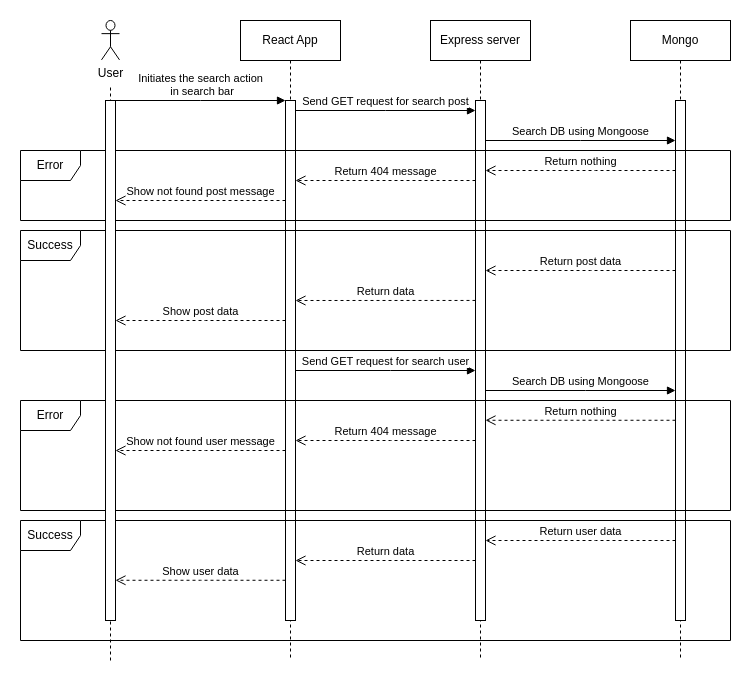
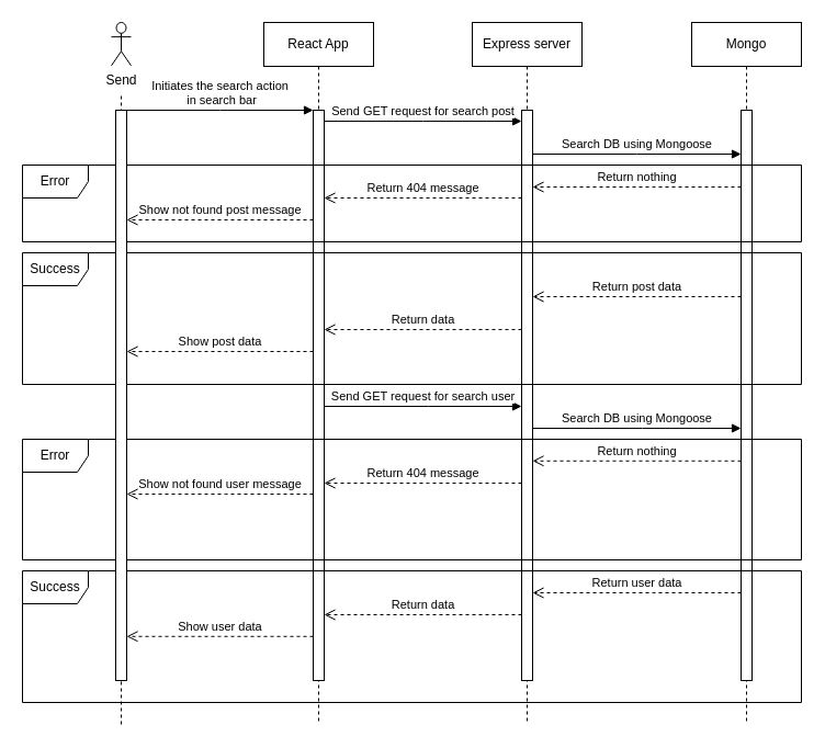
  <mxCell id="0" />
  <mxCell id="1" parent="0" />
  <mxCell id="2" value="React App" style="shape=umlLifeline;perimeter=lifelinePerimeter;whiteSpace=wrap;html=1;container=0;dropTarget=0;collapsible=0;recursiveResize=0;outlineConnect=0;portConstraint=eastwest;newEdgeStyle={&quot;edgeStyle&quot;:&quot;elbowEdgeStyle&quot;,&quot;elbow&quot;:&quot;vertical&quot;,&quot;curved&quot;:0,&quot;rounded&quot;:0};" parent="1" vertex="1"><mxGeometry x="240" y="20" width="100" height="640" as="geometry" /></mxCell>
  <mxCell id="3" value="" style="html=1;points=[];perimeter=orthogonalPerimeter;outlineConnect=0;targetShapes=umlLifeline;portConstraint=eastwest;newEdgeStyle={&quot;edgeStyle&quot;:&quot;elbowEdgeStyle&quot;,&quot;elbow&quot;:&quot;vertical&quot;,&quot;curved&quot;:0,&quot;rounded&quot;:0};" parent="2" vertex="1"><mxGeometry x="45" y="80" width="10" height="520" as="geometry" /></mxCell>
  <mxCell id="4" value="Initiates the search action&lt;br&gt;&amp;nbsp;in search bar" style="html=1;verticalAlign=bottom;endArrow=block;edgeStyle=elbowEdgeStyle;elbow=vertical;curved=0;rounded=0;" parent="1" source="32" target="3" edge="1"><mxGeometry relative="1" as="geometry"><mxPoint x="215" y="110" as="sourcePoint" /><Array as="points"><mxPoint x="200" y="100" /></Array></mxGeometry></mxCell>
  <mxCell id="5" value="Show not found post message" style="html=1;verticalAlign=bottom;endArrow=open;dashed=1;endSize=8;edgeStyle=elbowEdgeStyle;elbow=vertical;curved=0;rounded=0;" parent="1" edge="1"><mxGeometry relative="1" as="geometry"><mxPoint x="115" y="200" as="targetPoint" /><Array as="points"><mxPoint x="210" y="200" /></Array><mxPoint x="285" y="200" as="sourcePoint" /></mxGeometry></mxCell>
  <mxCell id="6" value="Express server" style="shape=umlLifeline;perimeter=lifelinePerimeter;whiteSpace=wrap;html=1;container=0;dropTarget=0;collapsible=0;recursiveResize=0;outlineConnect=0;portConstraint=eastwest;newEdgeStyle={&quot;edgeStyle&quot;:&quot;elbowEdgeStyle&quot;,&quot;elbow&quot;:&quot;vertical&quot;,&quot;curved&quot;:0,&quot;rounded&quot;:0};" parent="1" vertex="1"><mxGeometry x="430" y="20" width="100" height="640" as="geometry" /></mxCell>
  <mxCell id="7" value="" style="html=1;points=[];perimeter=orthogonalPerimeter;outlineConnect=0;targetShapes=umlLifeline;portConstraint=eastwest;newEdgeStyle={&quot;edgeStyle&quot;:&quot;elbowEdgeStyle&quot;,&quot;elbow&quot;:&quot;vertical&quot;,&quot;curved&quot;:0,&quot;rounded&quot;:0};" parent="6" vertex="1"><mxGeometry x="45" y="80" width="10" height="520" as="geometry" /></mxCell>
  <mxCell id="8" value="Send GET request for search post" style="html=1;verticalAlign=bottom;endArrow=block;edgeStyle=elbowEdgeStyle;elbow=vertical;curved=0;rounded=0;" parent="1" source="3" target="7" edge="1"><mxGeometry relative="1" as="geometry"><mxPoint x="300" y="110" as="sourcePoint" /><Array as="points"><mxPoint x="385" y="110" /></Array><mxPoint x="470" y="110" as="targetPoint" /></mxGeometry></mxCell>
  <mxCell id="9" value="Mongo" style="shape=umlLifeline;perimeter=lifelinePerimeter;whiteSpace=wrap;html=1;container=0;dropTarget=0;collapsible=0;recursiveResize=0;outlineConnect=0;portConstraint=eastwest;newEdgeStyle={&quot;edgeStyle&quot;:&quot;elbowEdgeStyle&quot;,&quot;elbow&quot;:&quot;vertical&quot;,&quot;curved&quot;:0,&quot;rounded&quot;:0};" parent="1" vertex="1"><mxGeometry x="630" y="20" width="100" height="640" as="geometry" /></mxCell>
  <mxCell id="10" value="" style="html=1;points=[];perimeter=orthogonalPerimeter;outlineConnect=0;targetShapes=umlLifeline;portConstraint=eastwest;newEdgeStyle={&quot;edgeStyle&quot;:&quot;elbowEdgeStyle&quot;,&quot;elbow&quot;:&quot;vertical&quot;,&quot;curved&quot;:0,&quot;rounded&quot;:0};" parent="9" vertex="1"><mxGeometry x="45" y="80" width="10" height="520" as="geometry" /></mxCell>
  <mxCell id="11" value="Search DB using Mongoose" style="html=1;verticalAlign=bottom;endArrow=block;edgeStyle=elbowEdgeStyle;elbow=vertical;curved=0;rounded=0;" parent="1" edge="1"><mxGeometry relative="1" as="geometry"><mxPoint x="485" y="140" as="sourcePoint" /><Array as="points"><mxPoint x="580" y="140" /></Array><mxPoint x="675" y="140" as="targetPoint" /></mxGeometry></mxCell>
  <mxCell id="12" value="Return nothing" style="html=1;verticalAlign=bottom;endArrow=open;dashed=1;endSize=8;edgeStyle=elbowEdgeStyle;elbow=vertical;curved=0;rounded=0;" parent="1" edge="1"><mxGeometry relative="1" as="geometry"><mxPoint x="485" y="170" as="targetPoint" /><Array as="points"><mxPoint x="595" y="170" /></Array><mxPoint x="675" y="170" as="sourcePoint" /></mxGeometry></mxCell>
  <mxCell id="13" value="Error" style="shape=umlFrame;whiteSpace=wrap;html=1;pointerEvents=0;" parent="1" vertex="1"><mxGeometry y="150" width="710" height="70" as="geometry" x="20" /></mxCell>
  <mxCell id="14" value="Return 404 message" style="html=1;verticalAlign=bottom;endArrow=open;dashed=1;endSize=8;edgeStyle=elbowEdgeStyle;elbow=vertical;curved=0;rounded=0;" parent="1" edge="1"><mxGeometry relative="1" as="geometry"><mxPoint x="295" y="180" as="targetPoint" /><Array as="points"><mxPoint x="385" y="180" /></Array><mxPoint x="475" y="180" as="sourcePoint" /></mxGeometry></mxCell>
  <mxCell id="15" value="Success" style="shape=umlFrame;whiteSpace=wrap;html=1;pointerEvents=0;" parent="1" vertex="1"><mxGeometry y="230" width="710" height="120" as="geometry" x="20" /></mxCell>
  <mxCell id="16" value="Return post data" style="html=1;verticalAlign=bottom;endArrow=open;dashed=1;endSize=8;edgeStyle=elbowEdgeStyle;elbow=vertical;curved=0;rounded=0;" parent="1" edge="1"><mxGeometry relative="1" as="geometry"><mxPoint x="485" y="270" as="targetPoint" /><Array as="points"><mxPoint x="590" y="270" /></Array><mxPoint x="675" y="270" as="sourcePoint" /></mxGeometry></mxCell>
  <mxCell id="17" value="Return data" style="html=1;verticalAlign=bottom;endArrow=open;dashed=1;endSize=8;edgeStyle=elbowEdgeStyle;elbow=vertical;curved=0;rounded=0;" parent="1" target="3" edge="1"><mxGeometry relative="1" as="geometry"><mxPoint x="300" y="300" as="targetPoint" /><Array as="points" /><mxPoint x="475" y="299.95" as="sourcePoint" /></mxGeometry></mxCell>
  <mxCell id="18" value="Show post data" style="html=1;verticalAlign=bottom;endArrow=open;dashed=1;endSize=8;edgeStyle=elbowEdgeStyle;elbow=vertical;curved=0;rounded=0;" parent="1" source="3" target="32" edge="1"><mxGeometry relative="1" as="geometry"><mxPoint x="120" y="320" as="targetPoint" /><Array as="points"><mxPoint x="205" y="320" /></Array><mxPoint x="280" y="320" as="sourcePoint" /></mxGeometry></mxCell>
  <mxCell id="19" value="Error" style="shape=umlFrame;whiteSpace=wrap;html=1;pointerEvents=0;" parent="1" vertex="1"><mxGeometry y="400" width="710" height="110" as="geometry" x="20" /></mxCell>
  <mxCell id="20" value="Send GET request for search user" style="html=1;verticalAlign=bottom;endArrow=block;edgeStyle=elbowEdgeStyle;elbow=vertical;curved=0;rounded=0;" parent="1" source="3" target="7" edge="1"><mxGeometry relative="1" as="geometry"><mxPoint x="300" y="370" as="sourcePoint" /><Array as="points"><mxPoint x="390" y="370" /></Array><mxPoint x="470" y="370" as="targetPoint" /></mxGeometry></mxCell>
  <mxCell id="21" value="Search DB using Mongoose" style="html=1;verticalAlign=bottom;endArrow=block;edgeStyle=elbowEdgeStyle;elbow=vertical;curved=0;rounded=0;" parent="1" source="7" target="10" edge="1"><mxGeometry relative="1" as="geometry"><mxPoint x="490" y="390" as="sourcePoint" /><Array as="points"><mxPoint x="585" y="390" /></Array><mxPoint x="670" y="390" as="targetPoint" /></mxGeometry></mxCell>
  <mxCell id="22" value="Return nothing" style="html=1;verticalAlign=bottom;endArrow=open;dashed=1;endSize=8;edgeStyle=elbowEdgeStyle;elbow=vertical;curved=0;rounded=0;" parent="1" source="10" target="7" edge="1"><mxGeometry relative="1" as="geometry"><mxPoint x="490" y="419.77" as="targetPoint" /><Array as="points"><mxPoint x="600" y="419.77" /></Array><mxPoint x="670" y="420" as="sourcePoint" /></mxGeometry></mxCell>
  <mxCell id="23" value="Return 404 message" style="html=1;verticalAlign=bottom;endArrow=open;dashed=1;endSize=8;edgeStyle=elbowEdgeStyle;elbow=vertical;curved=0;rounded=0;" parent="1" source="7" target="3" edge="1"><mxGeometry relative="1" as="geometry"><mxPoint x="300" y="440" as="targetPoint" /><Array as="points"><mxPoint x="390" y="440" /></Array><mxPoint x="460" y="440" as="sourcePoint" /></mxGeometry></mxCell>
  <mxCell id="24" value="Return user data" style="html=1;verticalAlign=bottom;endArrow=open;dashed=1;endSize=8;edgeStyle=elbowEdgeStyle;elbow=vertical;curved=0;rounded=0;" parent="1" source="10" target="7" edge="1"><mxGeometry relative="1" as="geometry"><mxPoint x="490" y="540" as="targetPoint" /><Array as="points"><mxPoint x="595" y="540" /></Array><mxPoint x="670" y="540" as="sourcePoint" /></mxGeometry></mxCell>
  <mxCell id="25" value="Return data" style="html=1;verticalAlign=bottom;endArrow=open;dashed=1;endSize=8;edgeStyle=elbowEdgeStyle;elbow=vertical;curved=0;rounded=0;" parent="1" source="7" target="3" edge="1"><mxGeometry relative="1" as="geometry"><mxPoint x="300" y="560" as="targetPoint" /><Array as="points"><mxPoint x="470" y="560" /></Array><mxPoint x="467.5" y="559.95" as="sourcePoint" /></mxGeometry></mxCell>
  <mxCell id="26" value="Show not found user message" style="html=1;verticalAlign=bottom;endArrow=open;dashed=1;endSize=8;edgeStyle=elbowEdgeStyle;elbow=vertical;curved=0;rounded=0;" parent="1" source="3" target="32" edge="1"><mxGeometry relative="1" as="geometry"><mxPoint x="120" y="450" as="targetPoint" /><Array as="points"><mxPoint x="205" y="450" /></Array><mxPoint x="280" y="450" as="sourcePoint" /></mxGeometry></mxCell>
  <mxCell id="27" value="Success" style="shape=umlFrame;whiteSpace=wrap;html=1;pointerEvents=0;" parent="1" vertex="1"><mxGeometry y="520" width="710" height="120" as="geometry" x="20" /></mxCell>
  <mxCell id="28" value="Show user data" style="html=1;verticalAlign=bottom;endArrow=open;dashed=1;endSize=8;edgeStyle=elbowEdgeStyle;elbow=vertical;curved=0;rounded=0;" parent="1" source="3" target="32" edge="1"><mxGeometry relative="1" as="geometry"><mxPoint x="120" y="580" as="targetPoint" /><Array as="points"><mxPoint x="200" y="579.77" /></Array><mxPoint x="280" y="579.77" as="sourcePoint" /></mxGeometry></mxCell>
  <mxCell id="29" value="" style="group" vertex="1" connectable="0" parent="1"><mxGeometry x="101" y="20" width="18" height="640" as="geometry" /></mxCell>
  <mxCell id="30" value="" style="endArrow=none;dashed=1;html=1;rounded=0;" edge="1" parent="29"><mxGeometry width="50" height="50" relative="1" as="geometry"><mxPoint x="9" y="640" as="sourcePoint" /><mxPoint x="9" y="64" as="targetPoint" /></mxGeometry></mxCell>
- <mxCell id="31" value="User" style="shape=umlActor;verticalLabelPosition=bottom;verticalAlign=top;html=1;outlineConnect=0;" vertex="1" parent="29"><mxGeometry width="18" height="39.385" as="geometry" /></mxCell>
+ <mxCell id="31" value="Send" style="shape=umlActor;verticalLabelPosition=bottom;verticalAlign=top;html=1;outlineConnect=0;" vertex="1" parent="29"><mxGeometry width="18" height="39.385" as="geometry" /></mxCell>
  <mxCell id="32" value="" style="html=1;points=[];perimeter=orthogonalPerimeter;outlineConnect=0;targetShapes=umlLifeline;portConstraint=eastwest;newEdgeStyle={&quot;edgeStyle&quot;:&quot;elbowEdgeStyle&quot;,&quot;elbow&quot;:&quot;vertical&quot;,&quot;curved&quot;:0,&quot;rounded&quot;:0};" parent="1" vertex="1"><mxGeometry x="105" y="100" width="10" height="520" as="geometry" /></mxCell>
